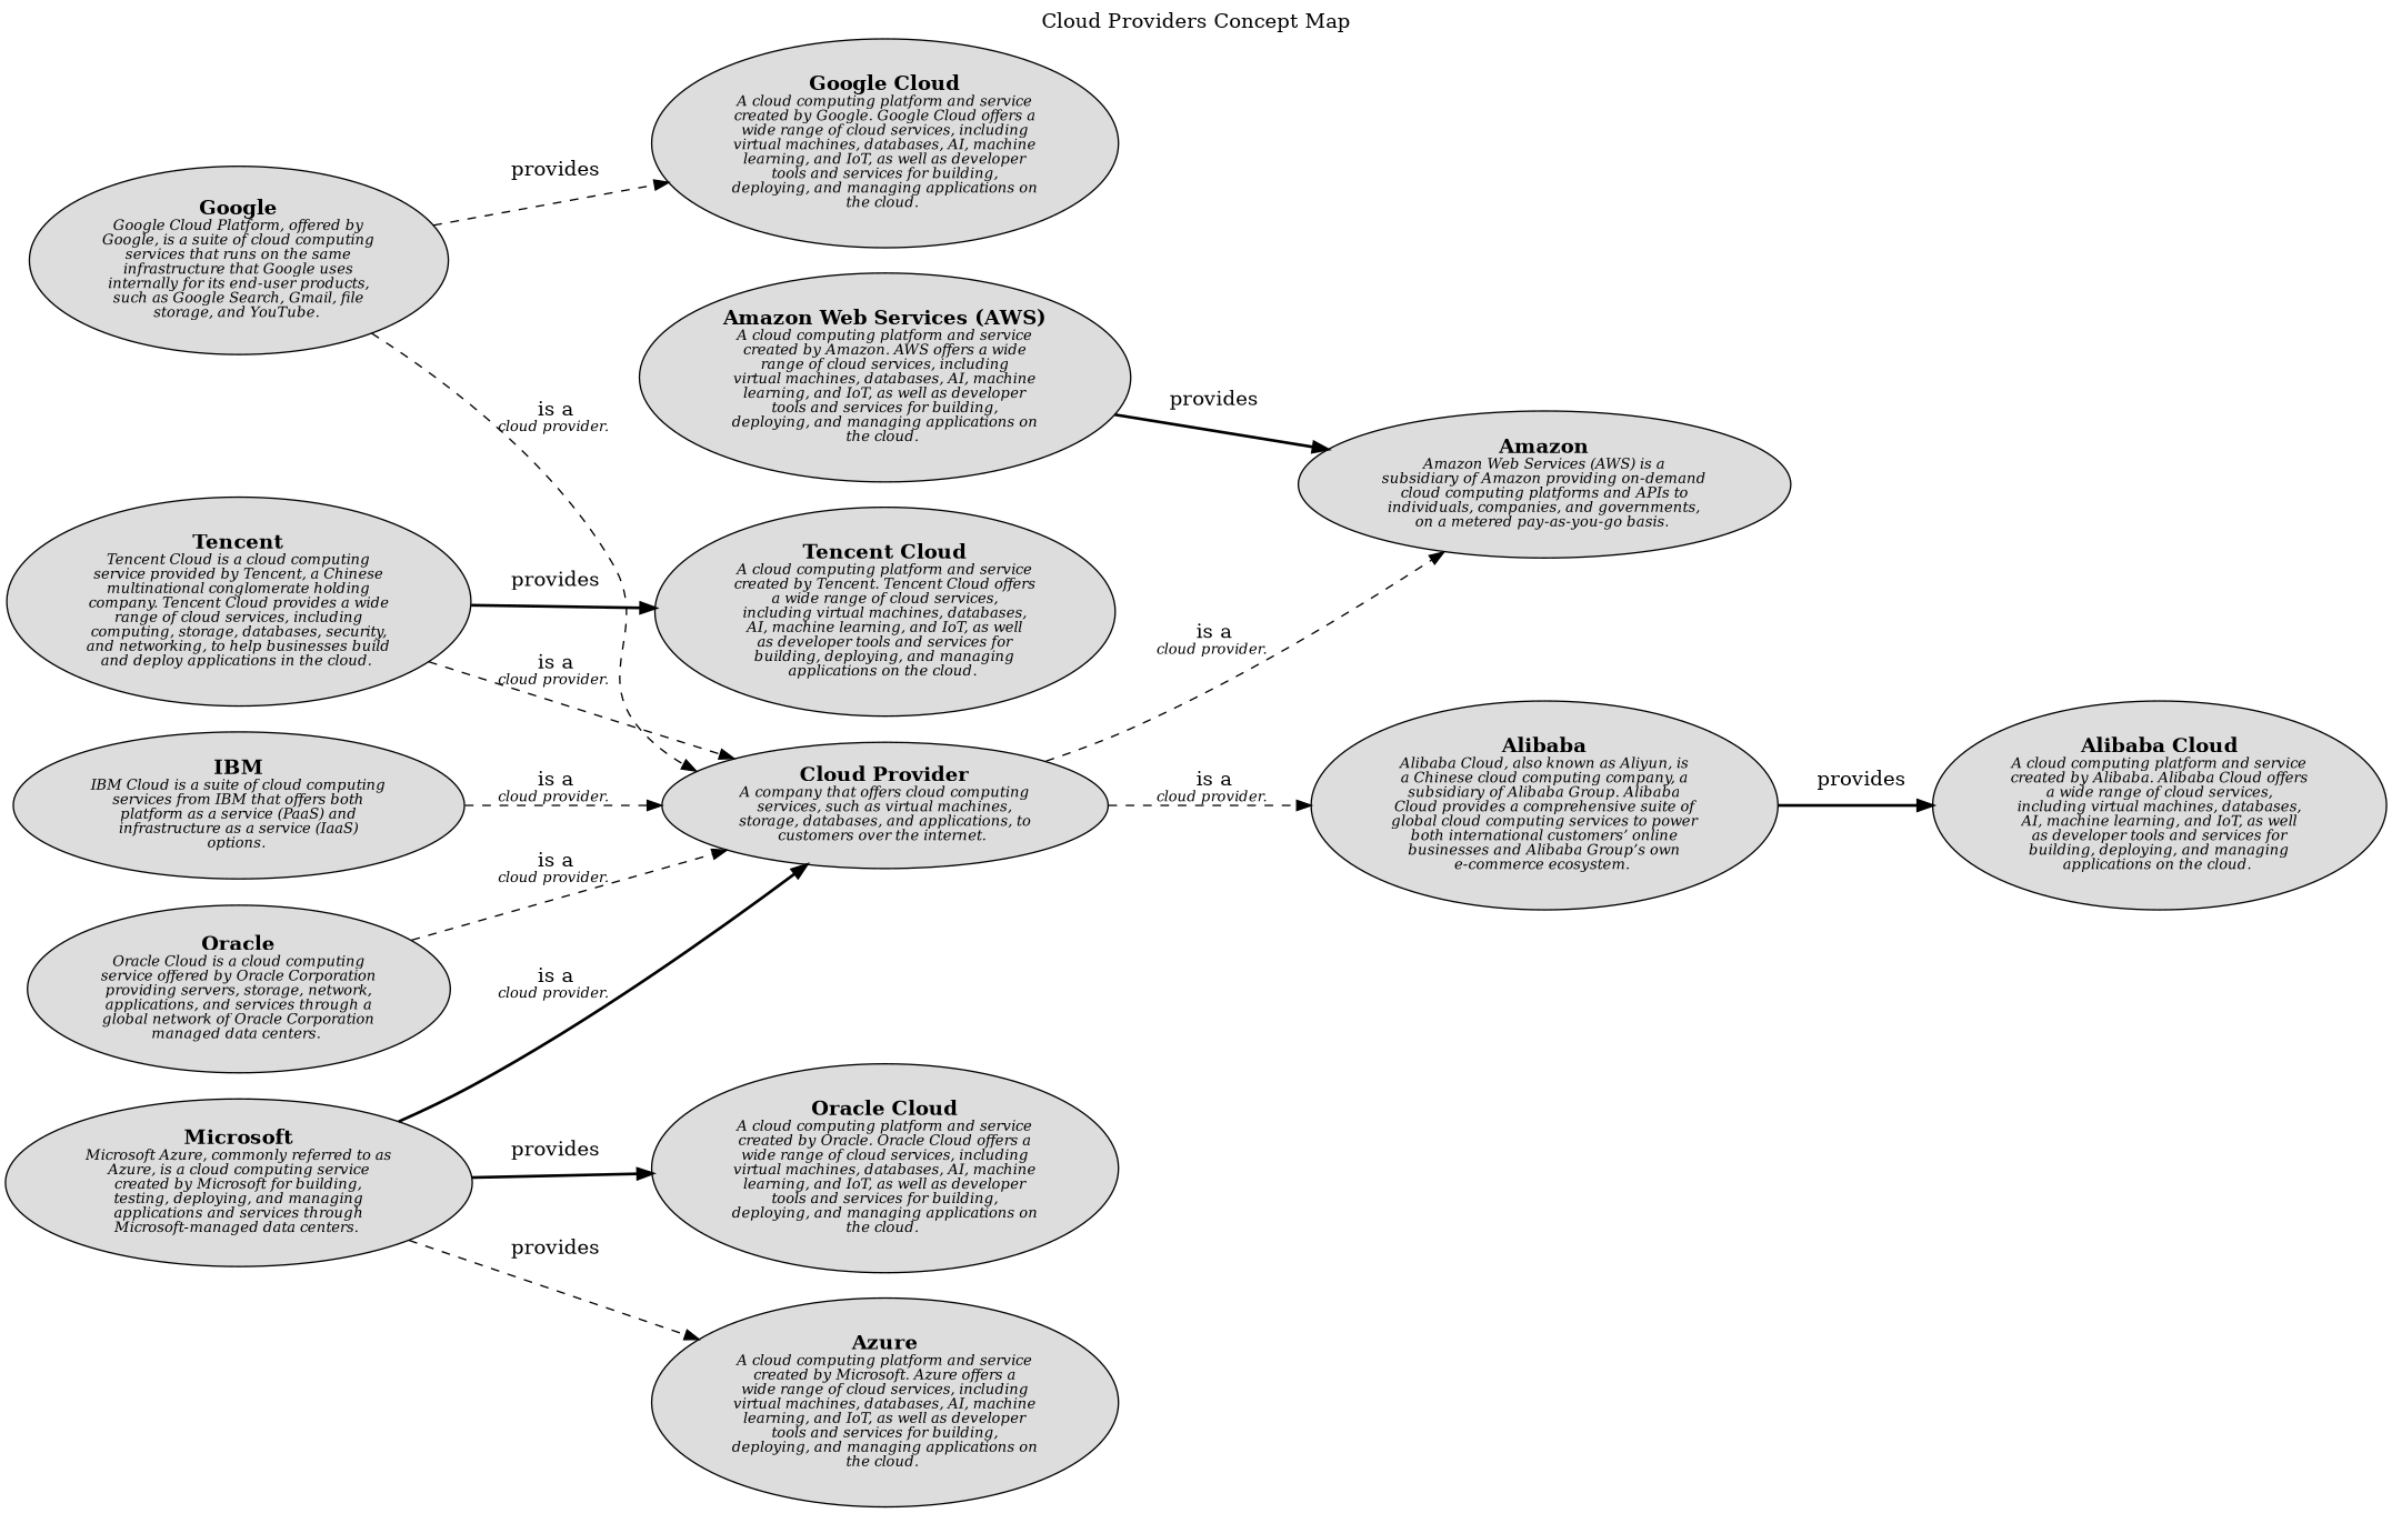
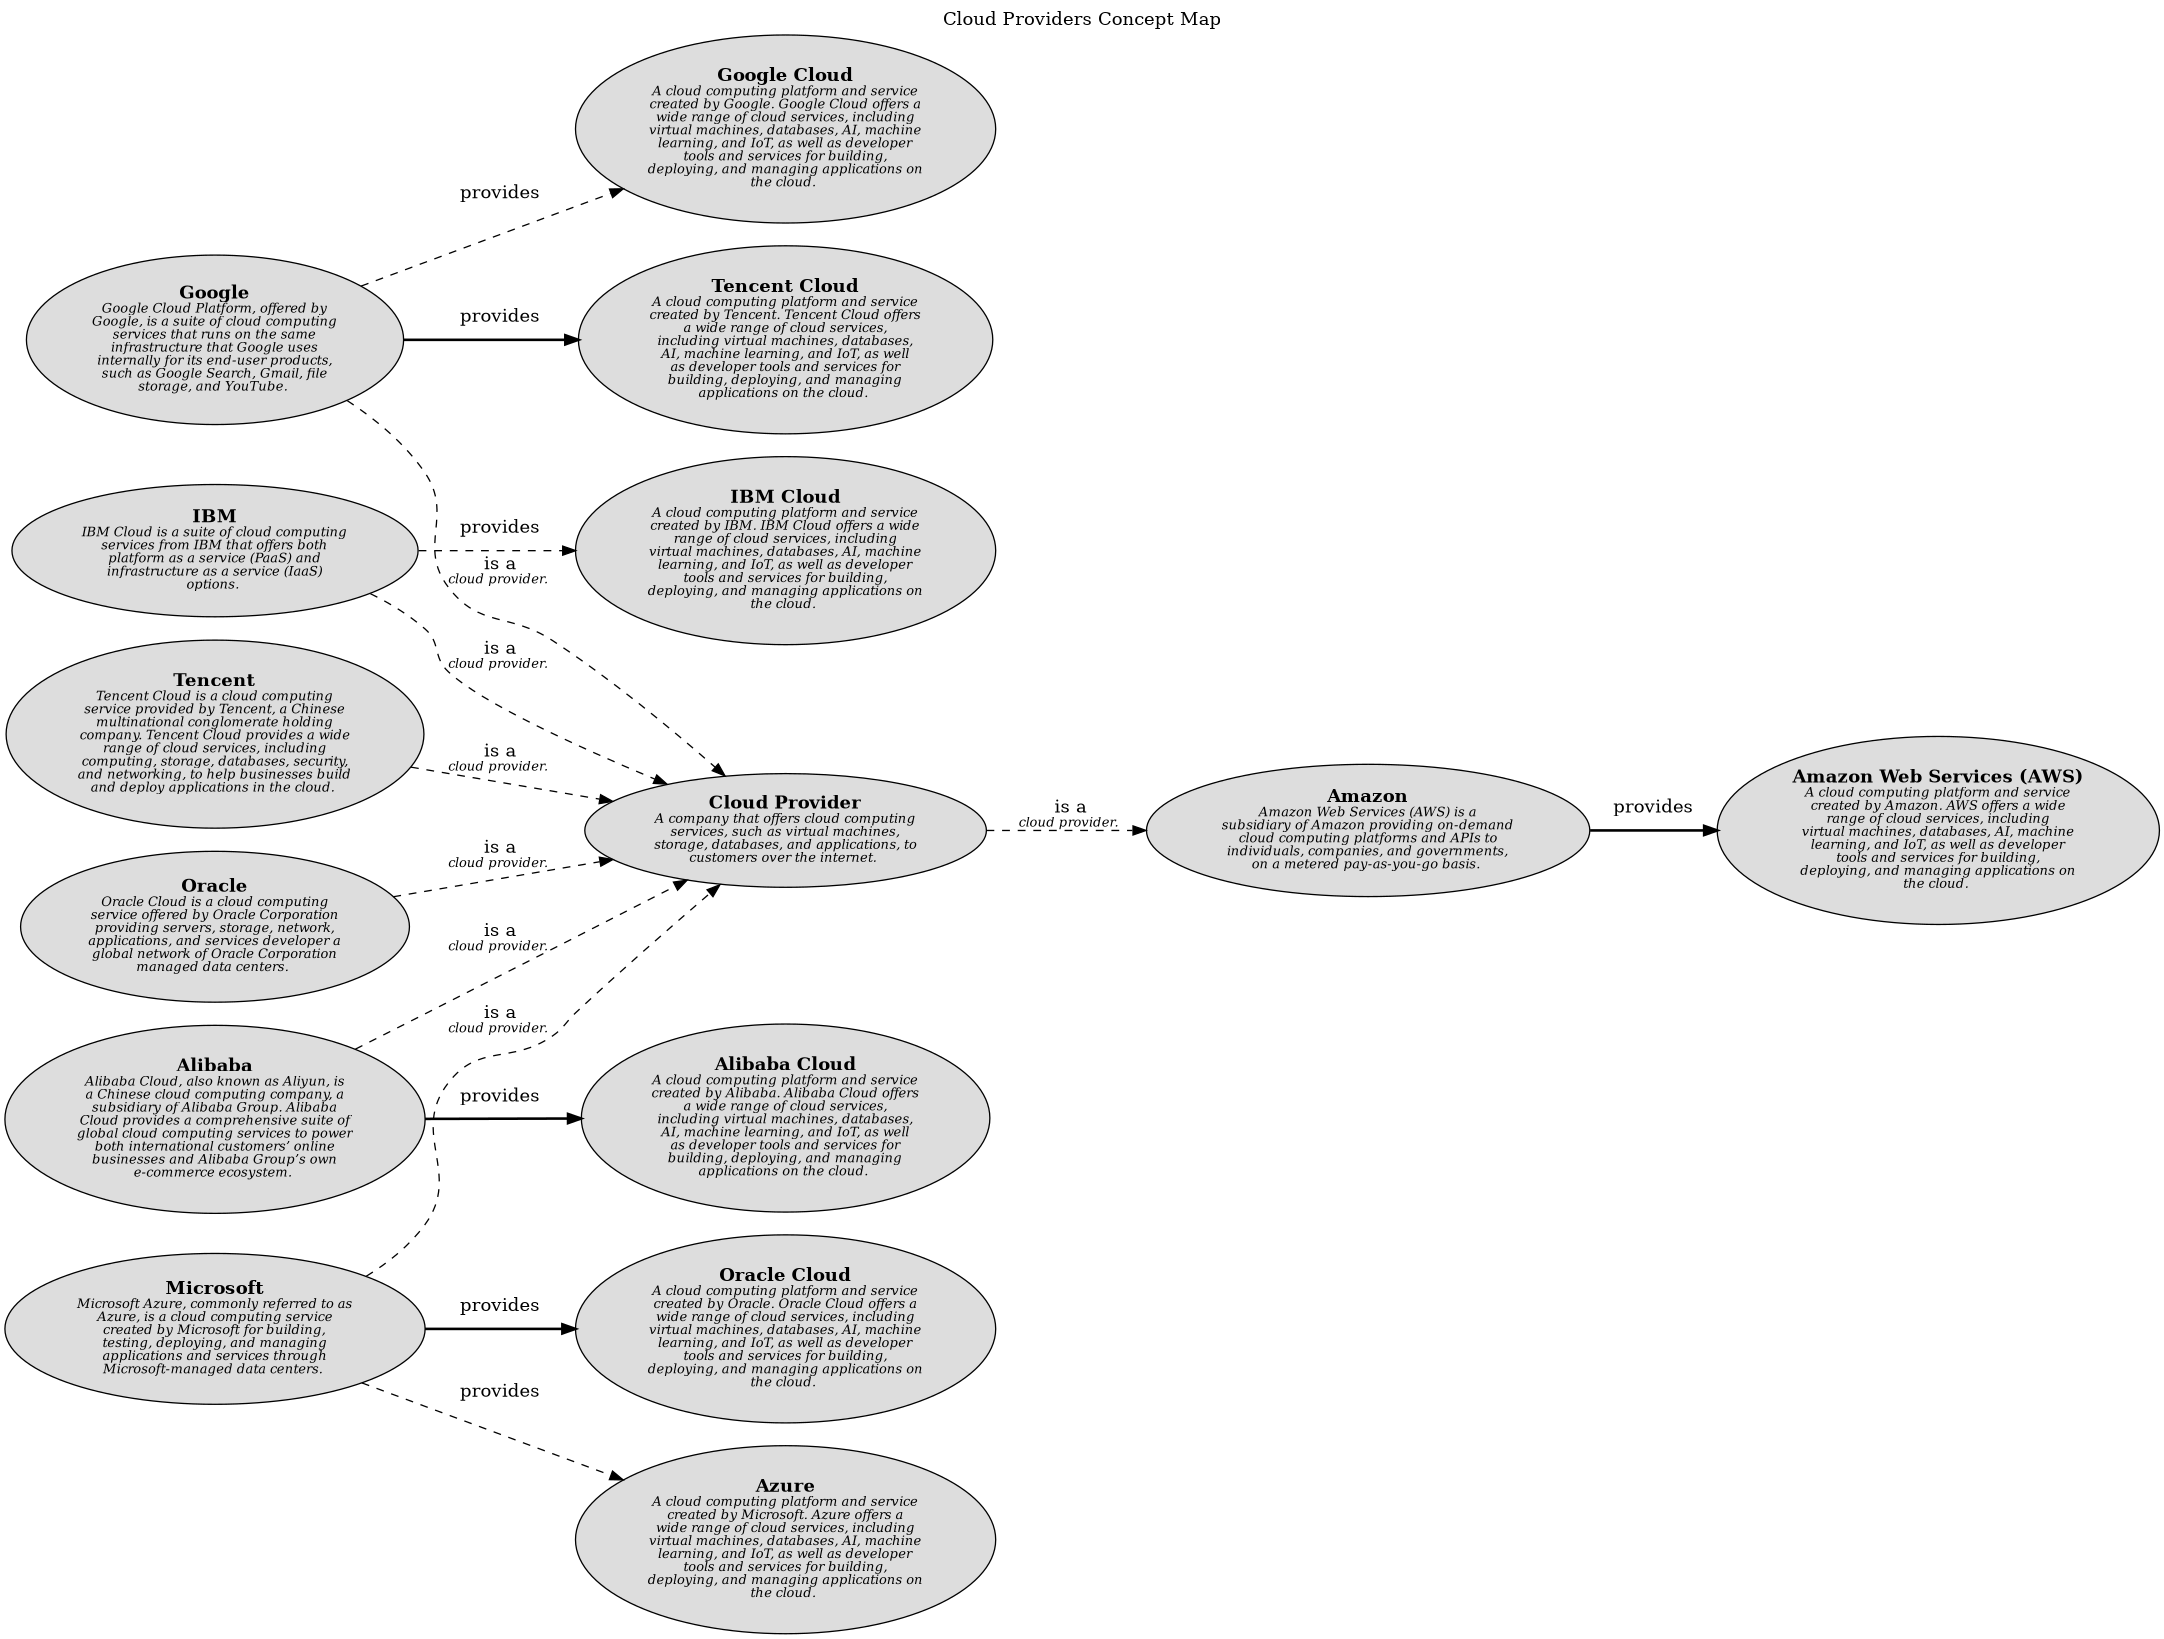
  digraph {
    label="Cloud Providers Concept Map"
    labelloc=t
    rankdir=LR
    node [fillcolor="#dddddd" shape=ellipse style=filled]
    edge [style=dashed]
    n1 [label=<<B>IBM</B><BR/><FONT POINT-SIZE="10"><I>IBM Cloud is a suite of cloud computing<BR/>services from IBM that offers both<BR/>platform as a service (PaaS) and<BR/>infrastructure as a service (IaaS)<BR/>options. </I></FONT>>]
+   n2 [label=<<B>IBM Cloud</B><BR/><FONT POINT-SIZE="10"><I>A cloud computing platform and service<BR/>created by IBM. IBM Cloud offers a wide<BR/>range of cloud services, including<BR/>virtual machines, databases, AI, machine<BR/>learning, and IoT, as well as developer<BR/>tools and services for building,<BR/>deploying, and managing applications on<BR/>the cloud. </I></FONT>>]
    n3 [label=<<B>Cloud Provider</B><BR/><FONT POINT-SIZE="10"><I>A company that offers cloud computing<BR/>services, such as virtual machines,<BR/>storage, databases, and applications, to<BR/>customers over the internet. </I></FONT>>]
    n4 [label=<<B>Amazon</B><BR/><FONT POINT-SIZE="10"><I>Amazon Web Services (AWS) is a<BR/>subsidiary of Amazon providing on-demand<BR/>cloud computing platforms and APIs to<BR/>individuals, companies, and governments,<BR/>on a metered pay-as-you-go basis. </I></FONT>>]
    n5 [label=<<B>Tencent</B><BR/><FONT POINT-SIZE="10"><I>Tencent Cloud is a cloud computing<BR/>service provided by Tencent, a Chinese<BR/>multinational conglomerate holding<BR/>company. Tencent Cloud provides a wide<BR/>range of cloud services, including<BR/>computing, storage, databases, security,<BR/>and networking, to help businesses build<BR/>and deploy applications in the cloud. </I></FONT>>]
    n6 [label=<<B>Tencent Cloud</B><BR/><FONT POINT-SIZE="10"><I>A cloud computing platform and service<BR/>created by Tencent. Tencent Cloud offers<BR/>a wide range of cloud services,<BR/>including virtual machines, databases,<BR/>AI, machine learning, and IoT, as well<BR/>as developer tools and services for<BR/>building, deploying, and managing<BR/>applications on the cloud. </I></FONT>>]
    n7 [label=<<B>Google</B><BR/><FONT POINT-SIZE="10"><I>Google Cloud Platform, offered by<BR/>Google, is a suite of cloud computing<BR/>services that runs on the same<BR/>infrastructure that Google uses<BR/>internally for its end-user products,<BR/>such as Google Search, Gmail, file<BR/>storage, and YouTube. </I></FONT>>]
    n8 [label=<<B>Google Cloud</B><BR/><FONT POINT-SIZE="10"><I>A cloud computing platform and service<BR/>created by Google. Google Cloud offers a<BR/>wide range of cloud services, including<BR/>virtual machines, databases, AI, machine<BR/>learning, and IoT, as well as developer<BR/>tools and services for building,<BR/>deploying, and managing applications on<BR/>the cloud. </I></FONT>>]
    n9 [label=<<B>Amazon Web Services (AWS)</B><BR/><FONT POINT-SIZE="10"><I>A cloud computing platform and service<BR/>created by Amazon. AWS offers a wide<BR/>range of cloud services, including<BR/>virtual machines, databases, AI, machine<BR/>learning, and IoT, as well as developer<BR/>tools and services for building,<BR/>deploying, and managing applications on<BR/>the cloud. </I></FONT>>]
-   n10 [label=<<B>Oracle</B><BR/><FONT POINT-SIZE="10"><I>Oracle Cloud is a cloud computing<BR/>service offered by Oracle Corporation<BR/>providing servers, storage, network,<BR/>applications, and services through a<BR/>global network of Oracle Corporation<BR/>managed data centers. </I></FONT>>]
+   n10 [label=<<B>Oracle</B><BR/><FONT POINT-SIZE="10"><I>Oracle Cloud is a cloud computing<BR/>service offered by Oracle Corporation<BR/>providing servers, storage, network,<BR/>applications, and services developer a<BR/>global network of Oracle Corporation<BR/>managed data centers. </I></FONT>>]
    n11 [label=<<B>Oracle Cloud</B><BR/><FONT POINT-SIZE="10"><I>A cloud computing platform and service<BR/>created by Oracle. Oracle Cloud offers a<BR/>wide range of cloud services, including<BR/>virtual machines, databases, AI, machine<BR/>learning, and IoT, as well as developer<BR/>tools and services for building,<BR/>deploying, and managing applications on<BR/>the cloud. </I></FONT>>]
    n12 [label=<<B>Azure</B><BR/><FONT POINT-SIZE="10"><I>A cloud computing platform and service<BR/>created by Microsoft. Azure offers a<BR/>wide range of cloud services, including<BR/>virtual machines, databases, AI, machine<BR/>learning, and IoT, as well as developer<BR/>tools and services for building,<BR/>deploying, and managing applications on<BR/>the cloud. </I></FONT>>]
    n13 [label=<<B>Microsoft</B><BR/><FONT POINT-SIZE="10"><I>Microsoft Azure, commonly referred to as<BR/>Azure, is a cloud computing service<BR/>created by Microsoft for building,<BR/>testing, deploying, and managing<BR/>applications and services through<BR/>Microsoft-managed data centers. </I></FONT>>]
    n14 [label=<<B>Alibaba</B><BR/><FONT POINT-SIZE="10"><I>Alibaba Cloud, also known as Aliyun, is<BR/>a Chinese cloud computing company, a<BR/>subsidiary of Alibaba Group. Alibaba<BR/>Cloud provides a comprehensive suite of<BR/>global cloud computing services to power<BR/>both international customers’ online<BR/>businesses and Alibaba Group’s own<BR/>e-commerce ecosystem. </I></FONT>>]
    n15 [label=<<B>Alibaba Cloud</B><BR/><FONT POINT-SIZE="10"><I>A cloud computing platform and service<BR/>created by Alibaba. Alibaba Cloud offers<BR/>a wide range of cloud services,<BR/>including virtual machines, databases,<BR/>AI, machine learning, and IoT, as well<BR/>as developer tools and services for<BR/>building, deploying, and managing<BR/>applications on the cloud. </I></FONT>>]
+   n1 -> n2 [label=<provides<BR/><FONT POINT-SIZE="10"><I> </I></FONT>>]
    n1 -> n3 [label=<is a<BR/><FONT POINT-SIZE="10"><I>cloud provider. </I></FONT>>]
    n3 -> n4 [label=<is a<BR/><FONT POINT-SIZE="10"><I>cloud provider. </I></FONT>>]
-   n9 -> n4 [label=<provides<BR/><FONT POINT-SIZE="10"><I> </I></FONT>> style=bold]
+   n4 -> n9 [label=<provides<BR/><FONT POINT-SIZE="10"><I> </I></FONT>> style=bold]
    n5 -> n3 [label=<is a<BR/><FONT POINT-SIZE="10"><I>cloud provider. </I></FONT>>]
-   n5 -> n6 [label=<provides<BR/><FONT POINT-SIZE="10"><I> </I></FONT>> style=bold]
+   n7 -> n6 [label=<provides<BR/><FONT POINT-SIZE="10"><I> </I></FONT>> style=bold]
    n7 -> n3 [label=<is a<BR/><FONT POINT-SIZE="10"><I>cloud provider. </I></FONT>>]
    n7 -> n8 [label=<provides<BR/><FONT POINT-SIZE="10"><I> </I></FONT>>]
    n10 -> n3 [label=<is a<BR/><FONT POINT-SIZE="10"><I>cloud provider. </I></FONT>>]
-   n13 -> n3 [label=<is a<BR/><FONT POINT-SIZE="10"><I>cloud provider. </I></FONT>> style=bold]
+   n13 -> n3 [label=<is a<BR/><FONT POINT-SIZE="10"><I>cloud provider. </I></FONT>>]
    n13 -> n11 [label=<provides<BR/><FONT POINT-SIZE="10"><I> </I></FONT>> style=bold]
    n13 -> n12 [label=<provides<BR/><FONT POINT-SIZE="10"><I> </I></FONT>>]
-   n3 -> n14 [label=<is a<BR/><FONT POINT-SIZE="10"><I>cloud provider. </I></FONT>>]
+   n14 -> n3 [label=<is a<BR/><FONT POINT-SIZE="10"><I>cloud provider. </I></FONT>>]
    n14 -> n15 [label=<provides<BR/><FONT POINT-SIZE="10"><I> </I></FONT>> style=bold]
  }
